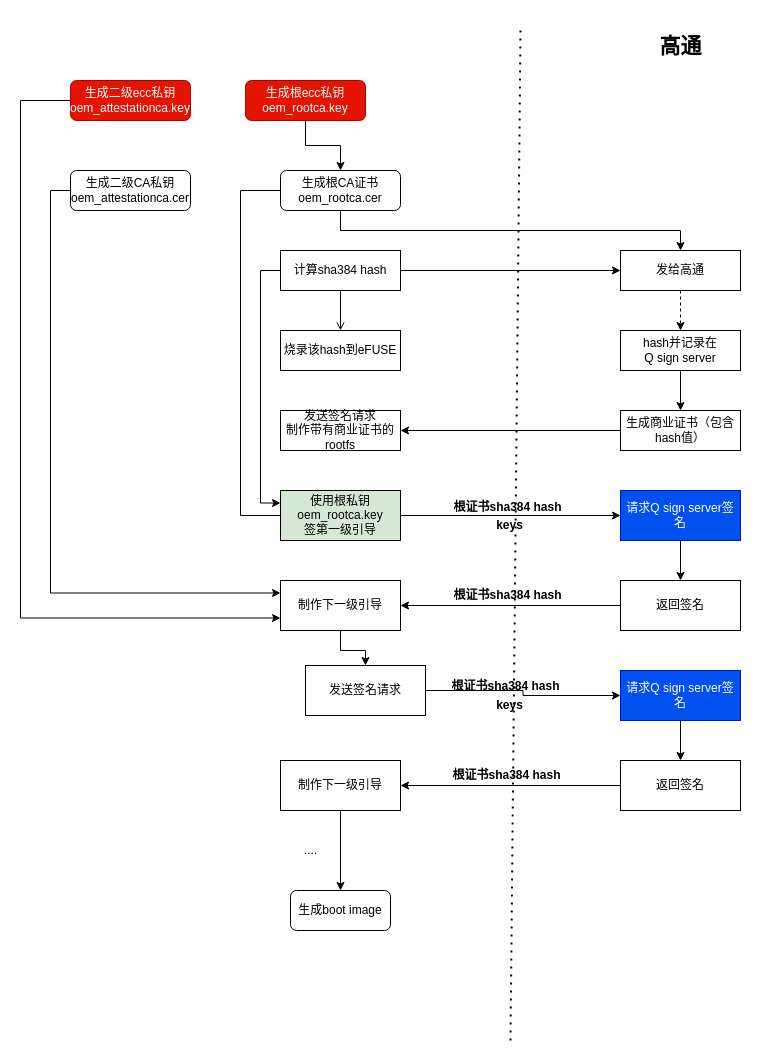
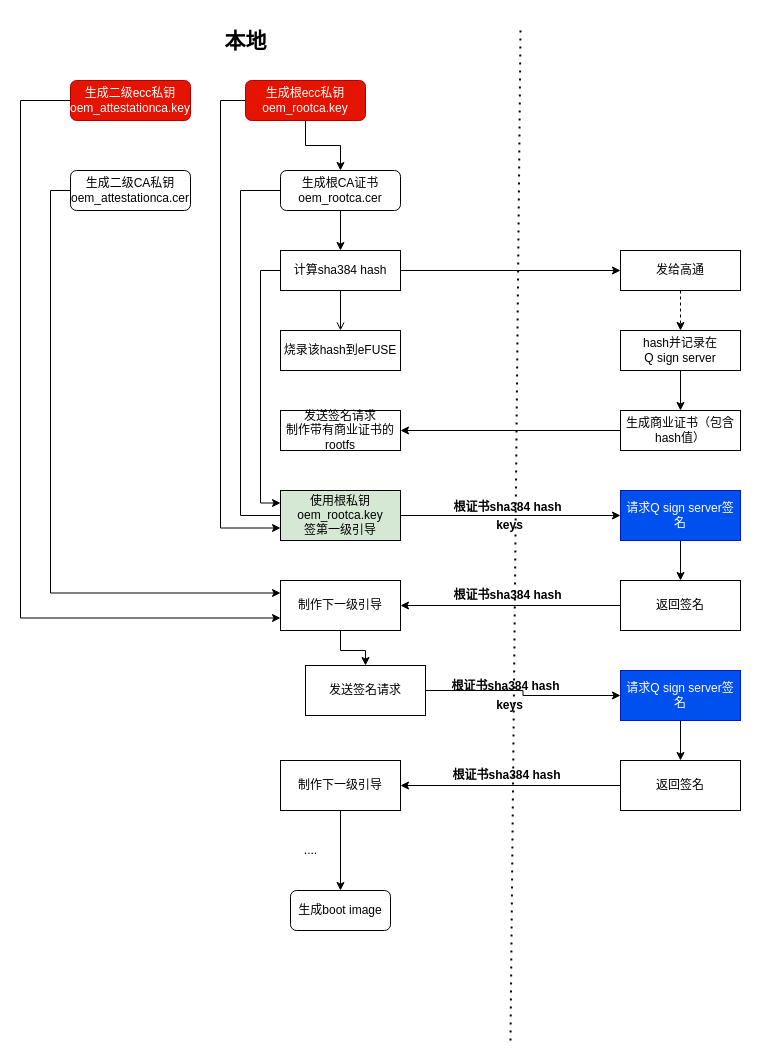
  <mxCell id="0" />
  <mxCell id="1" parent="0" />
  <mxCell id="2" style="edgeStyle=orthogonalEdgeStyle;rounded=0;orthogonalLoop=1;jettySize=auto;html=1;exitX=0.5;exitY=1;exitDx=0;exitDy=0;entryX=0.5;entryY=0;entryDx=0;entryDy=0;" parent="1" source="4" target="7" edge="1"><mxGeometry relative="1" as="geometry" /></mxCell>
+ <mxCell id="3" style="edgeStyle=orthogonalEdgeStyle;rounded=0;orthogonalLoop=1;jettySize=auto;html=1;exitX=0;exitY=0.5;exitDx=0;exitDy=0;entryX=0;entryY=0.75;entryDx=0;entryDy=0;" parent="1" source="4" target="25" edge="1"><mxGeometry relative="1" as="geometry"><Array as="points"><mxPoint x="220" y="100" /><mxPoint x="220" y="528" /></Array></mxGeometry></mxCell>
  <mxCell id="4" value="生成根ecc私钥oem_rootca.key" style="rounded=1;whiteSpace=wrap;html=1;fontSize=12;glass=0;strokeWidth=1;shadow=0;fillColor=#e51400;fontColor=#ffffff;strokeColor=#B20000;" parent="1" vertex="1"><mxGeometry x="245" y="80" width="120" height="40" as="geometry" /></mxCell>
- <mxCell id="5" style="edgeStyle=orthogonalEdgeStyle;rounded=0;orthogonalLoop=1;jettySize=auto;html=1;exitX=0.5;exitY=1;exitDx=0;exitDy=0;" parent="1" source="7" target="11" edge="1"><mxGeometry relative="1" as="geometry" /></mxCell>
+ <mxCell id="5" style="edgeStyle=orthogonalEdgeStyle;rounded=0;orthogonalLoop=1;jettySize=auto;html=1;exitX=0.5;exitY=1;exitDx=0;exitDy=0;entryX=0.5;entryY=0;entryDx=0;entryDy=0;" parent="1" source="7" target="21" edge="1"><mxGeometry relative="1" as="geometry" /></mxCell>
  <mxCell id="6" style="edgeStyle=orthogonalEdgeStyle;rounded=0;orthogonalLoop=1;jettySize=auto;html=1;exitX=0;exitY=0.5;exitDx=0;exitDy=0;entryX=0;entryY=0.5;entryDx=0;entryDy=0;endArrow=none;" parent="1" source="7" target="25" edge="1"><mxGeometry relative="1" as="geometry"><Array as="points"><mxPoint x="240" y="190" /><mxPoint x="240" y="515" /></Array></mxGeometry></mxCell>
  <mxCell id="7" value="生成根CA证书&lt;br&gt;oem_rootca.cer" style="rounded=1;whiteSpace=wrap;html=1;fontSize=12;glass=0;strokeWidth=1;shadow=0;" parent="1" vertex="1"><mxGeometry x="280" y="170" width="120" height="40" as="geometry" /></mxCell>
  <mxCell id="8" style="edgeStyle=orthogonalEdgeStyle;rounded=0;orthogonalLoop=1;jettySize=auto;html=1;entryX=0;entryY=0.75;entryDx=0;entryDy=0;" parent="1" source="9" target="31" edge="1"><mxGeometry relative="1" as="geometry"><Array as="points"><mxPoint x="20" y="100" /><mxPoint x="20" y="618" /></Array></mxGeometry></mxCell>
  <mxCell id="9" value="生成二级ecc私钥&lt;br&gt;oem_attestationca.key" style="rounded=1;whiteSpace=wrap;html=1;fontSize=12;glass=0;strokeWidth=1;shadow=0;fillColor=#e51400;fontColor=#ffffff;strokeColor=#B20000;" parent="1" vertex="1"><mxGeometry x="70" y="80" width="120" height="40" as="geometry" /></mxCell>
  <mxCell id="10" style="edgeStyle=orthogonalEdgeStyle;rounded=0;orthogonalLoop=1;jettySize=auto;html=1;exitX=0.5;exitY=1;exitDx=0;exitDy=0;dashed=1;" parent="1" source="11" target="13" edge="1"><mxGeometry relative="1" as="geometry" /></mxCell>
  <mxCell id="11" value="发给高通" style="rounded=0;whiteSpace=wrap;html=1;" parent="1" vertex="1"><mxGeometry x="620" y="250" width="120" height="40" as="geometry" /></mxCell>
  <mxCell id="12" style="edgeStyle=orthogonalEdgeStyle;rounded=0;orthogonalLoop=1;jettySize=auto;html=1;exitX=0.5;exitY=1;exitDx=0;exitDy=0;" parent="1" source="13" target="15" edge="1"><mxGeometry relative="1" as="geometry" /></mxCell>
  <mxCell id="13" value="hash并记录在&lt;br&gt;Q sign server" style="rounded=0;whiteSpace=wrap;html=1;" parent="1" vertex="1"><mxGeometry x="620" y="330" width="120" height="40" as="geometry" /></mxCell>
  <mxCell id="14" style="edgeStyle=orthogonalEdgeStyle;rounded=0;orthogonalLoop=1;jettySize=auto;html=1;exitX=0;exitY=0.5;exitDx=0;exitDy=0;" parent="1" source="15" target="22" edge="1"><mxGeometry relative="1" as="geometry" /></mxCell>
  <mxCell id="15" value="生成商业证书（包含hash值）" style="rounded=0;whiteSpace=wrap;html=1;" parent="1" vertex="1"><mxGeometry x="620" y="410" width="120" height="40" as="geometry" /></mxCell>
  <mxCell id="16" style="edgeStyle=orthogonalEdgeStyle;rounded=0;orthogonalLoop=1;jettySize=auto;html=1;exitX=0;exitY=0.5;exitDx=0;exitDy=0;entryX=0;entryY=0.25;entryDx=0;entryDy=0;" parent="1" source="17" target="31" edge="1"><mxGeometry relative="1" as="geometry" /></mxCell>
  <mxCell id="17" value="生成二级CA私钥&lt;br&gt;oem_attestationca.cer" style="rounded=1;whiteSpace=wrap;html=1;fontSize=12;glass=0;strokeWidth=1;shadow=0;" parent="1" vertex="1"><mxGeometry x="70" y="170" width="120" height="40" as="geometry" /></mxCell>
  <mxCell id="18" style="edgeStyle=orthogonalEdgeStyle;rounded=0;orthogonalLoop=1;jettySize=auto;html=1;exitX=1;exitY=0.5;exitDx=0;exitDy=0;entryX=0;entryY=0.5;entryDx=0;entryDy=0;" parent="1" source="21" target="11" edge="1"><mxGeometry relative="1" as="geometry" /></mxCell>
  <mxCell id="19" style="edgeStyle=orthogonalEdgeStyle;rounded=0;orthogonalLoop=1;jettySize=auto;html=1;exitX=0.5;exitY=1;exitDx=0;exitDy=0;entryX=0.5;entryY=0;entryDx=0;entryDy=0;endArrow=open;" parent="1" source="21" target="23" edge="1"><mxGeometry relative="1" as="geometry" /></mxCell>
  <mxCell id="20" style="edgeStyle=orthogonalEdgeStyle;rounded=0;orthogonalLoop=1;jettySize=auto;html=1;exitX=0;exitY=0.5;exitDx=0;exitDy=0;entryX=0;entryY=0.25;entryDx=0;entryDy=0;" parent="1" source="21" target="25" edge="1"><mxGeometry relative="1" as="geometry" /></mxCell>
  <mxCell id="21" value="计算sha384 hash" style="rounded=0;whiteSpace=wrap;html=1;" parent="1" vertex="1"><mxGeometry x="280" y="250" width="120" height="40" as="geometry" /></mxCell>
  <mxCell id="22" value="发送签名请求&lt;br&gt;制作带有商业证书的rootfs" style="rounded=0;whiteSpace=wrap;html=1;" parent="1" vertex="1"><mxGeometry x="280" y="410" width="120" height="40" as="geometry" /></mxCell>
  <mxCell id="23" value="烧录该hash到eFUSE" style="rounded=0;whiteSpace=wrap;html=1;" parent="1" vertex="1"><mxGeometry x="280" y="330" width="120" height="40" as="geometry" /></mxCell>
  <mxCell id="24" style="edgeStyle=orthogonalEdgeStyle;rounded=0;orthogonalLoop=1;jettySize=auto;html=1;exitX=1;exitY=0.5;exitDx=0;exitDy=0;" parent="1" source="25" target="27" edge="1"><mxGeometry relative="1" as="geometry" /></mxCell>
  <mxCell id="25" value="使用根私钥&lt;br&gt;oem_rootca.key&lt;br&gt;签第一级引导" style="rounded=0;whiteSpace=wrap;html=1;fillColor=#d5e8d4;" parent="1" vertex="1"><mxGeometry x="280" y="490" width="120" height="50" as="geometry" /></mxCell>
  <mxCell id="26" style="edgeStyle=orthogonalEdgeStyle;rounded=0;orthogonalLoop=1;jettySize=auto;html=1;exitX=0.5;exitY=1;exitDx=0;exitDy=0;" parent="1" source="27" target="29" edge="1"><mxGeometry relative="1" as="geometry" /></mxCell>
  <mxCell id="27" value="请求Q sign server签名" style="rounded=0;whiteSpace=wrap;html=1;fillColor=#0050ef;fontColor=#ffffff;strokeColor=#001DBC;" parent="1" vertex="1"><mxGeometry x="620" y="490" width="120" height="50" as="geometry" /></mxCell>
  <mxCell id="28" style="edgeStyle=orthogonalEdgeStyle;rounded=0;orthogonalLoop=1;jettySize=auto;html=1;exitX=0;exitY=0.5;exitDx=0;exitDy=0;" parent="1" source="29" target="31" edge="1"><mxGeometry relative="1" as="geometry" /></mxCell>
  <mxCell id="29" value="返回签名" style="rounded=0;whiteSpace=wrap;html=1;" parent="1" vertex="1"><mxGeometry x="620" y="580" width="120" height="50" as="geometry" /></mxCell>
  <mxCell id="30" style="edgeStyle=orthogonalEdgeStyle;rounded=0;orthogonalLoop=1;jettySize=auto;html=1;exitX=0.5;exitY=1;exitDx=0;exitDy=0;" parent="1" source="31" target="33" edge="1"><mxGeometry relative="1" as="geometry" /></mxCell>
  <mxCell id="31" value="制作下一级引导" style="rounded=0;whiteSpace=wrap;html=1;" parent="1" vertex="1"><mxGeometry x="280" y="580" width="120" height="50" as="geometry" /></mxCell>
  <mxCell id="32" style="edgeStyle=orthogonalEdgeStyle;rounded=0;orthogonalLoop=1;jettySize=auto;html=1;exitX=1;exitY=0.5;exitDx=0;exitDy=0;" parent="1" source="33" target="35" edge="1"><mxGeometry relative="1" as="geometry" /></mxCell>
  <mxCell id="33" value="发送签名请求" style="rounded=0;whiteSpace=wrap;html=1;" parent="1" vertex="1"><mxGeometry x="305" y="665" width="120" height="50" as="geometry" /></mxCell>
  <mxCell id="34" style="edgeStyle=orthogonalEdgeStyle;rounded=0;orthogonalLoop=1;jettySize=auto;html=1;exitX=0.5;exitY=1;exitDx=0;exitDy=0;entryX=0.5;entryY=0;entryDx=0;entryDy=0;" parent="1" source="35" target="41" edge="1"><mxGeometry relative="1" as="geometry" /></mxCell>
  <mxCell id="35" value="请求Q sign server签名" style="rounded=0;whiteSpace=wrap;html=1;fillColor=#0050ef;fontColor=#ffffff;strokeColor=#001DBC;" parent="1" vertex="1"><mxGeometry x="620" y="670" width="120" height="50" as="geometry" /></mxCell>
  <mxCell id="36" value="根证书sha384 hash" style="text;html=1;align=center;verticalAlign=middle;resizable=0;points=[];autosize=1;strokeColor=none;fillColor=none;fontStyle=1" parent="1" vertex="1"><mxGeometry x="442" y="492" width="130" height="30" as="geometry" /></mxCell>
  <mxCell id="37" value="根证书sha384 hash" style="text;html=1;align=center;verticalAlign=middle;resizable=0;points=[];autosize=1;strokeColor=none;fillColor=none;fontStyle=1" parent="1" vertex="1"><mxGeometry x="440" y="671" width="130" height="30" as="geometry" /></mxCell>
  <mxCell id="38" style="edgeStyle=orthogonalEdgeStyle;rounded=0;orthogonalLoop=1;jettySize=auto;html=1;" parent="1" source="39" target="45" edge="1"><mxGeometry relative="1" as="geometry" /></mxCell>
  <mxCell id="39" value="制作下一级引导" style="rounded=0;whiteSpace=wrap;html=1;" parent="1" vertex="1"><mxGeometry x="280" y="760" width="120" height="50" as="geometry" /></mxCell>
  <mxCell id="40" style="edgeStyle=orthogonalEdgeStyle;rounded=0;orthogonalLoop=1;jettySize=auto;html=1;exitX=0;exitY=0.5;exitDx=0;exitDy=0;" parent="1" source="41" target="39" edge="1"><mxGeometry relative="1" as="geometry" /></mxCell>
  <mxCell id="41" value="返回签名" style="rounded=0;whiteSpace=wrap;html=1;" parent="1" vertex="1"><mxGeometry x="620" y="760" width="120" height="50" as="geometry" /></mxCell>
  <mxCell id="42" value="根证书sha384 hash" style="text;html=1;align=center;verticalAlign=middle;resizable=0;points=[];autosize=1;strokeColor=none;fillColor=none;fontStyle=1" parent="1" vertex="1"><mxGeometry x="442" y="580" width="130" height="30" as="geometry" /></mxCell>
  <mxCell id="43" value="根证书sha384 hash" style="text;html=1;align=center;verticalAlign=middle;resizable=0;points=[];autosize=1;strokeColor=none;fillColor=none;fontStyle=1" parent="1" vertex="1"><mxGeometry x="441" y="760" width="130" height="30" as="geometry" /></mxCell>
  <mxCell id="44" value="...." style="text;html=1;align=center;verticalAlign=middle;resizable=0;points=[];autosize=1;strokeColor=none;fillColor=none;" parent="1" vertex="1"><mxGeometry x="290" y="835" width="40" height="30" as="geometry" /></mxCell>
  <mxCell id="45" value="生成boot image" style="rounded=1;whiteSpace=wrap;html=1;" parent="1" vertex="1"><mxGeometry x="290" y="890" width="100" height="40" as="geometry" /></mxCell>
- <mxCell id="47" value="高通" style="text;html=1;align=center;verticalAlign=middle;resizable=0;points=[];autosize=1;strokeColor=none;fillColor=none;fontStyle=1;fontSize=21;" parent="1" vertex="1"><mxGeometry x="645" y="25" width="70" height="40" as="geometry" /></mxCell>
+ <mxCell id="46" value="本地" style="text;html=1;align=center;verticalAlign=middle;resizable=0;points=[];autosize=1;strokeColor=none;fillColor=none;fontStyle=1;fontSize=21;" parent="1" vertex="1"><mxGeometry x="210" y="20" width="70" height="40" as="geometry" /></mxCell>
  <mxCell id="48" value="" style="endArrow=none;dashed=1;html=1;dashPattern=1 3;strokeWidth=2;rounded=0;" parent="1" edge="1"><mxGeometry width="50" height="50" relative="1" as="geometry"><mxPoint x="510" y="1040" as="sourcePoint" /><mxPoint x="520" y="30" as="targetPoint" /></mxGeometry></mxCell>
  <mxCell id="49" value="keys" style="text;html=1;align=center;verticalAlign=middle;resizable=0;points=[];autosize=1;strokeColor=none;fillColor=none;fontStyle=1" parent="1" vertex="1"><mxGeometry x="484" y="510" width="50" height="30" as="geometry" /></mxCell>
  <mxCell id="50" value="keys" style="text;html=1;align=center;verticalAlign=middle;resizable=0;points=[];autosize=1;strokeColor=none;fillColor=none;fontStyle=1" parent="1" vertex="1"><mxGeometry x="484" y="690" width="50" height="30" as="geometry" /></mxCell>
